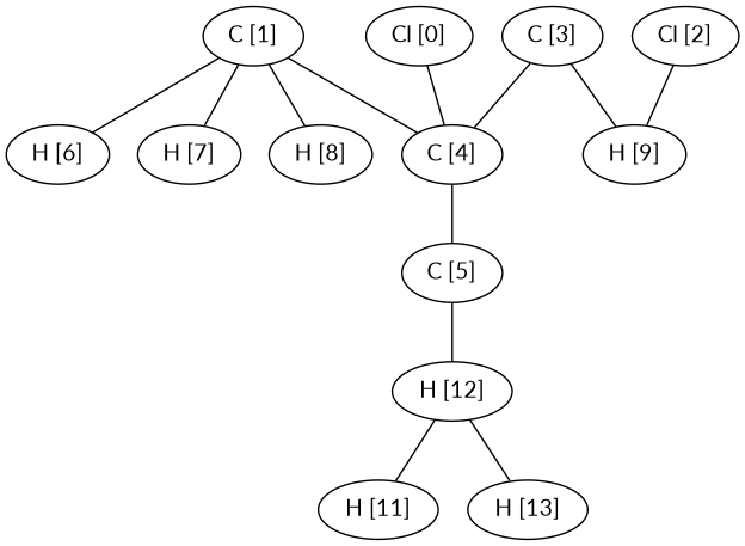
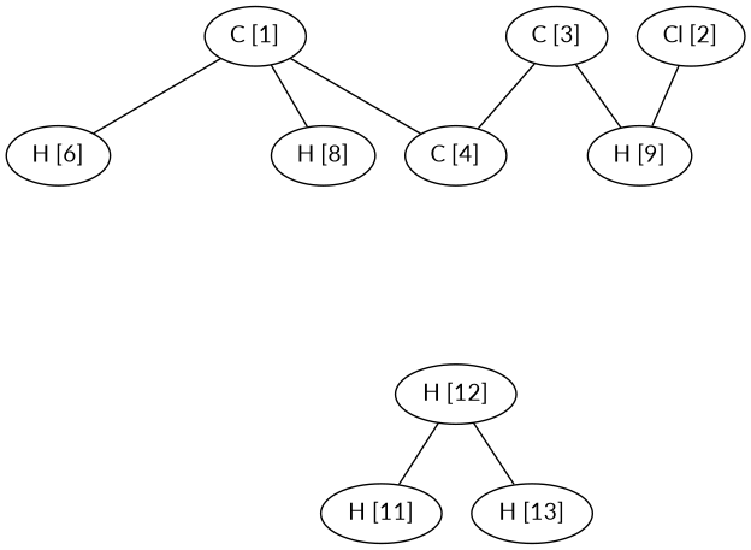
  graph {
    fontname=Lato
    node [fontname=Lato]
    edge [fontname=Lato]
-   n1 [label="Cl [0]"]
    n2 [label="C [4]"]
-   n3 [label="C [5]"]
    n4 [label="C [1]"]
    n5 [label="H [6]"]
-   n6 [label="H [7]"]
    n7 [label="H [8]"]
    n8 [label="Cl [2]"]
    n9 [label="H [9]"]
    n10 [label="C [3]"]
    n11 [label="H [12]"]
    n12 [label="H [11]"]
    n13 [label="H [13]"]
-   n1 -- n2
-   n2 -- n3
-   n3 -- n11
    n4 -- n2
    n4 -- n5
-   n4 -- n6
    n4 -- n7
    n8 -- n9
    n10 -- n2
    n10 -- n9
    n11 -- n12
    n11 -- n13
  }
